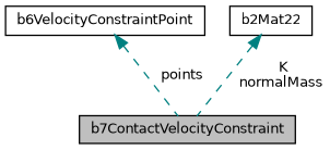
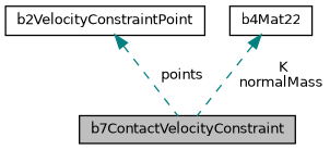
  digraph {
    node [color=black fillcolor=white fontname=Helvetica fontsize=10 shape=record style=filled]
    edge [color=teal dir=back fontname=Helvetica fontsize=10 labelfontname=Helvetica labelfontsize=10 style=dashed]
    n1 [fillcolor=grey75 fontcolor=black height=0.2 label=b7ContactVelocityConstraint width=0.4]
-   n2 [height=0.2 label=b6VelocityConstraintPoint width=0.4]
-   n3 [height=0.2 label=b2Mat22 width=0.4]
+   n2 [height=0.2 label=b2VelocityConstraintPoint width=0.4]
+   n3 [height=0.2 label=b4Mat22 width=0.4]
    n2 -> n1 [label=" points"]
    n3 -> n1 [label=" K\nnormalMass"]
  }
